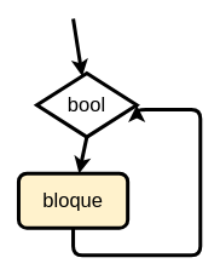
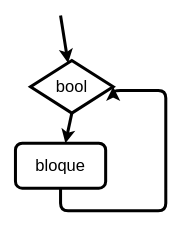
  <mxCell id="0" />
  <mxCell id="1" parent="0" />
  <mxCell id="2" value="" style="endArrow=classic;html=1;strokeWidth=4;" edge="1" parent="1" target="3"><mxGeometry width="50" height="50" relative="1" as="geometry"><mxPoint x="80" y="20" as="sourcePoint" /><mxPoint x="80" y="100" as="targetPoint" /></mxGeometry></mxCell>
  <mxCell id="3" value="&lt;font style=&quot;font-size: 22px&quot;&gt;bool&lt;/font&gt;" style="rhombus;whiteSpace=wrap;html=1;strokeWidth=4;" vertex="1" parent="1"><mxGeometry x="40" y="80" width="110" height="70" as="geometry" /></mxCell>
  <mxCell id="4" value="" style="endArrow=classic;html=1;strokeWidth=4;exitX=0.5;exitY=1;exitDx=0;exitDy=0;" edge="1" parent="1" source="3" target="5"><mxGeometry width="50" height="50" relative="1" as="geometry"><mxPoint x="80" y="180" as="sourcePoint" /><mxPoint x="80" y="190" as="targetPoint" /></mxGeometry></mxCell>
- <mxCell id="5" value="&lt;font style=&quot;font-size: 22px&quot;&gt;bloque&lt;/font&gt;" style="rounded=1;whiteSpace=wrap;html=1;strokeWidth=4;fillColor=#fff2cc;" vertex="1" parent="1"><mxGeometry x="20" y="190" width="120" height="60" as="geometry" /></mxCell>
+ <mxCell id="5" value="&lt;font style=&quot;font-size: 22px&quot;&gt;bloque&lt;/font&gt;" style="rounded=1;whiteSpace=wrap;html=1;strokeWidth=4;" vertex="1" parent="1"><mxGeometry x="20" y="190" width="120" height="60" as="geometry" /></mxCell>
  <mxCell id="6" value="" style="edgeStyle=segmentEdgeStyle;endArrow=classic;html=1;strokeWidth=4;entryX=1;entryY=0.5;entryDx=0;entryDy=0;exitX=0.5;exitY=1;exitDx=0;exitDy=0;" edge="1" parent="1" source="5" target="3"><mxGeometry width="50" height="50" relative="1" as="geometry"><mxPoint x="80" y="260" as="sourcePoint" /><mxPoint x="120" y="130" as="targetPoint" /><Array as="points"><mxPoint x="80" y="280" /><mxPoint x="220" y="280" /><mxPoint x="220" y="120" /></Array></mxGeometry></mxCell>
